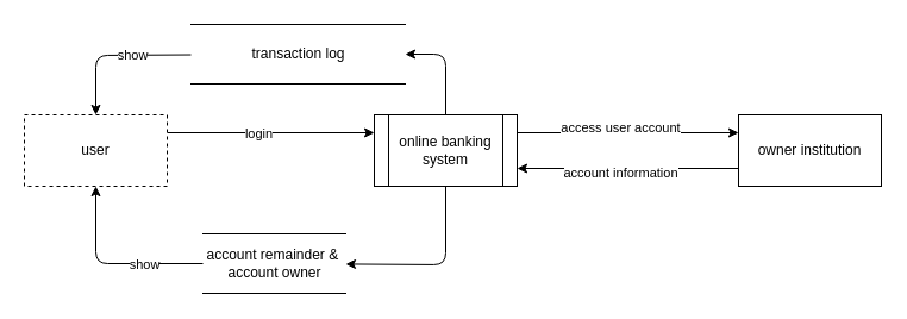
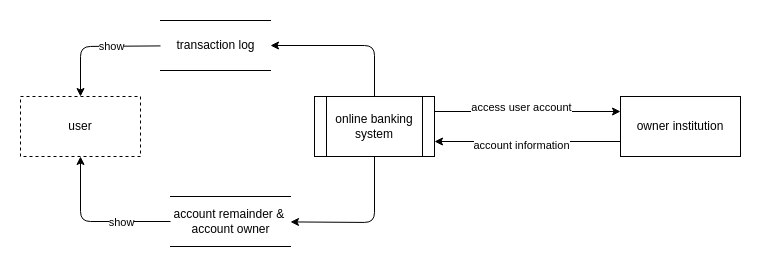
  <mxCell id="0" />
  <mxCell id="1" parent="0" />
  <mxCell id="2" style="edgeStyle=orthogonalEdgeStyle;rounded=0;orthogonalLoop=1;jettySize=auto;html=1;exitX=1;exitY=0.25;exitDx=0;exitDy=0;entryX=0;entryY=0.25;entryDx=0;entryDy=0;" parent="1" source="4" target="10" edge="1"><mxGeometry relative="1" as="geometry" /></mxCell>
  <mxCell id="3" value="access user account" style="edgeLabel;html=1;align=center;verticalAlign=middle;resizable=0;points=[];" parent="2" vertex="1" connectable="0"><mxGeometry x="-0.254" y="-2" relative="1" as="geometry"><mxPoint x="17" y="-7" as="offset" /></mxGeometry></mxCell>
  <mxCell id="4" value="online banking system" style="shape=process;whiteSpace=wrap;html=1;backgroundOutline=1;" parent="1" vertex="1"><mxGeometry x="314" y="96" width="120" height="60" as="geometry" /></mxCell>
- <mxCell id="5" style="edgeStyle=orthogonalEdgeStyle;rounded=0;orthogonalLoop=1;jettySize=auto;html=1;exitX=1;exitY=0.25;exitDx=0;exitDy=0;entryX=0;entryY=0.25;entryDx=0;entryDy=0;" parent="1" source="7" target="4" edge="1"><mxGeometry relative="1" as="geometry" /></mxCell>
- <mxCell id="6" value="login" style="edgeLabel;html=1;align=center;verticalAlign=middle;resizable=0;points=[];" parent="5" vertex="1" connectable="0"><mxGeometry x="-0.342" relative="1" as="geometry"><mxPoint x="19" as="offset" /></mxGeometry></mxCell>
  <mxCell id="7" value="user" style="rounded=0;whiteSpace=wrap;html=1;dashed=1;" parent="1" vertex="1"><mxGeometry x="20" y="96" width="120" height="60" as="geometry" /></mxCell>
  <mxCell id="8" style="edgeStyle=orthogonalEdgeStyle;rounded=0;orthogonalLoop=1;jettySize=auto;html=1;exitX=0;exitY=0.75;exitDx=0;exitDy=0;entryX=1;entryY=0.75;entryDx=0;entryDy=0;" parent="1" source="10" target="4" edge="1"><mxGeometry relative="1" as="geometry" /></mxCell>
  <mxCell id="9" value="account information" style="edgeLabel;html=1;align=center;verticalAlign=middle;resizable=0;points=[];" parent="8" vertex="1" connectable="0"><mxGeometry x="0.26" y="3" relative="1" as="geometry"><mxPoint x="17" as="offset" /></mxGeometry></mxCell>
  <mxCell id="10" value="owner institution" style="rounded=0;whiteSpace=wrap;html=1;" parent="1" vertex="1"><mxGeometry x="620" y="96" width="120" height="60" as="geometry" /></mxCell>
  <mxCell id="11" value="account remainder &amp;amp;&amp;nbsp;&lt;br&gt;account owner" style="html=1;dashed=0;whitespace=wrap;shape=partialRectangle;right=0;left=0;" vertex="1" parent="1"><mxGeometry x="170" y="196" width="120" height="50" as="geometry" /></mxCell>
  <mxCell id="12" value="" style="endArrow=classic;html=1;" edge="1" parent="1" source="4" target="11"><mxGeometry width="50" height="50" relative="1" as="geometry"><mxPoint x="400" y="266" as="sourcePoint" /><mxPoint x="450" y="216" as="targetPoint" /><Array as="points"><mxPoint x="374" y="222" /></Array></mxGeometry></mxCell>
  <mxCell id="13" value="" style="endArrow=classic;html=1;" edge="1" parent="1" source="11" target="7"><mxGeometry width="50" height="50" relative="1" as="geometry"><mxPoint x="50" y="236" as="sourcePoint" /><mxPoint x="100" y="186" as="targetPoint" /><Array as="points"><mxPoint x="80" y="221" /></Array></mxGeometry></mxCell>
  <mxCell id="14" value="show" style="edgeLabel;html=1;align=center;verticalAlign=middle;resizable=0;points=[];" vertex="1" connectable="0" parent="13"><mxGeometry x="-0.159" y="3" relative="1" as="geometry"><mxPoint x="15" y="-3" as="offset" /></mxGeometry></mxCell>
- <mxCell id="15" value="transaction log" style="html=1;dashed=0;whitespace=wrap;shape=partialRectangle;right=0;left=0;" vertex="1" parent="1"><mxGeometry x="160" y="20" width="180" height="50" as="geometry" /></mxCell>
+ <mxCell id="15" value="transaction log" style="html=1;dashed=0;whitespace=wrap;shape=partialRectangle;right=0;left=0;" vertex="1" parent="1"><mxGeometry x="160" y="20" width="110" height="50" as="geometry" /></mxCell>
  <mxCell id="16" value="" style="endArrow=classic;html=1;" edge="1" parent="1" source="4" target="15"><mxGeometry width="50" height="50" relative="1" as="geometry"><mxPoint x="360" y="66" as="sourcePoint" /><mxPoint x="410" y="16" as="targetPoint" /><Array as="points"><mxPoint x="374" y="45" /></Array></mxGeometry></mxCell>
  <mxCell id="17" value="" style="endArrow=classic;html=1;" edge="1" parent="1" source="15" target="7"><mxGeometry width="50" height="50" relative="1" as="geometry"><mxPoint x="30" y="26" as="sourcePoint" /><mxPoint x="80" y="-24" as="targetPoint" /><Array as="points"><mxPoint x="80" y="46" /></Array></mxGeometry></mxCell>
  <mxCell id="18" value="show" style="edgeLabel;html=1;align=center;verticalAlign=middle;resizable=0;points=[];" vertex="1" connectable="0" parent="17"><mxGeometry x="-0.228" relative="1" as="geometry"><mxPoint as="offset" /></mxGeometry></mxCell>
